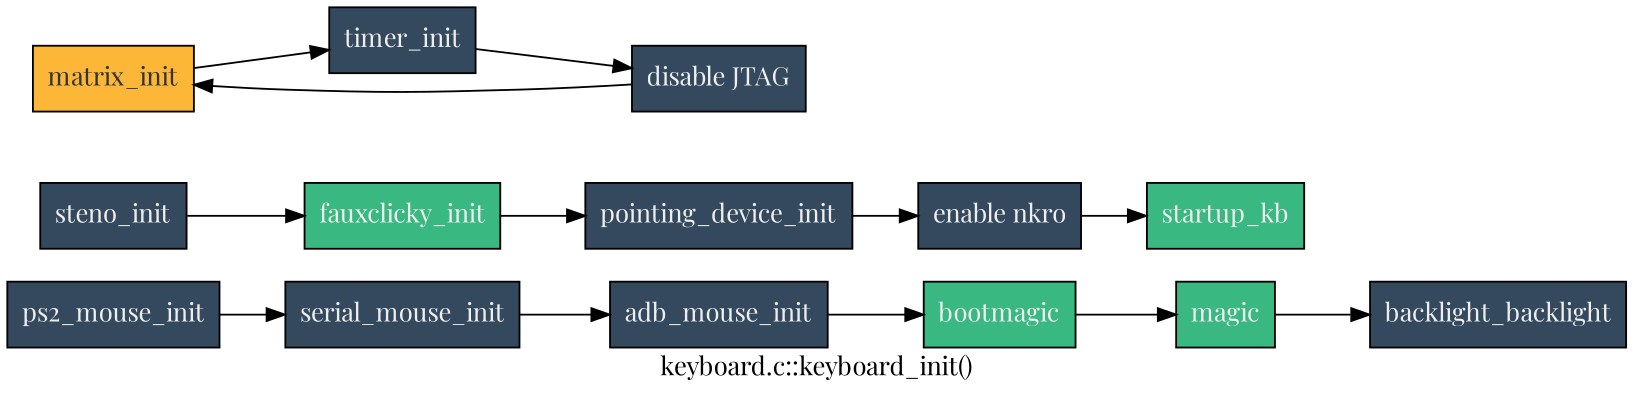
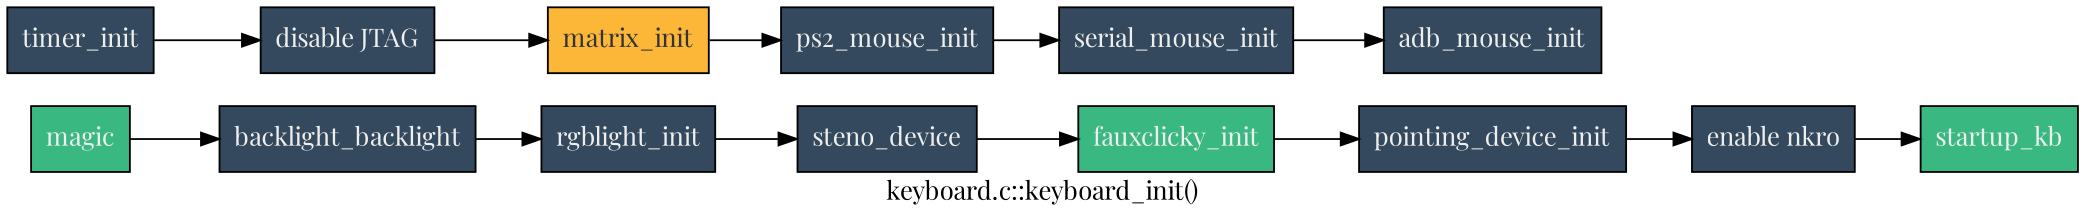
  digraph {
    fontname="Playfair Display"
    label="keyboard.c::keyboard_init()"
    rankdir=LR
    node [fillcolor="#34495D" fontcolor="#eeeeee" fontname="Playfair Display" shape=box style=filled]
    edge [fontname="Playfair Display"]
-   bootmagic [fillcolor="#3ab882"]
    magic [fillcolor="#3ab882"]
    n3 [label=backlight_backlight]
+   rgblight_init
    startup_kb [fillcolor="#3ab882"]
    matrix_init [fillcolor="#fcb738" fontcolor="#333333"]
    ps2_mouse_init
    serial_mouse_init
    timer_init
    "disable JTAG"
    adb_mouse_init
-   steno_init
+   steno_init [label=steno_device]
    fauxclicky_init [fillcolor="#3ab882"]
    pointing_device_init
    "enable nkro"
-   bootmagic -> magic
    magic -> n3
-   matrix_init -> timer_init
+   n3 -> rgblight_init
+   rgblight_init -> steno_init
+   matrix_init -> ps2_mouse_init
    ps2_mouse_init -> serial_mouse_init
    serial_mouse_init -> adb_mouse_init
    timer_init -> "disable JTAG"
    "disable JTAG" -> matrix_init
-   adb_mouse_init -> bootmagic
    steno_init -> fauxclicky_init
    fauxclicky_init -> pointing_device_init
    pointing_device_init -> "enable nkro"
    "enable nkro" -> startup_kb
  }
